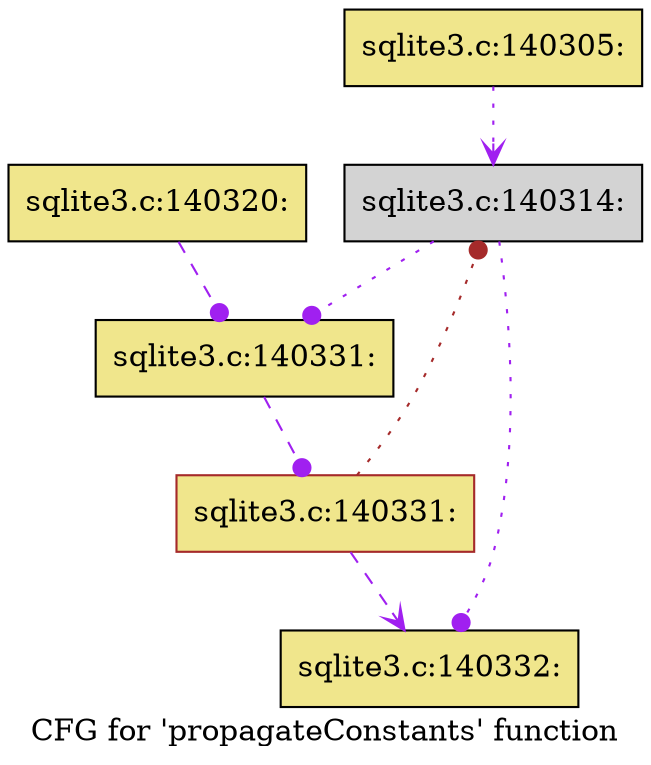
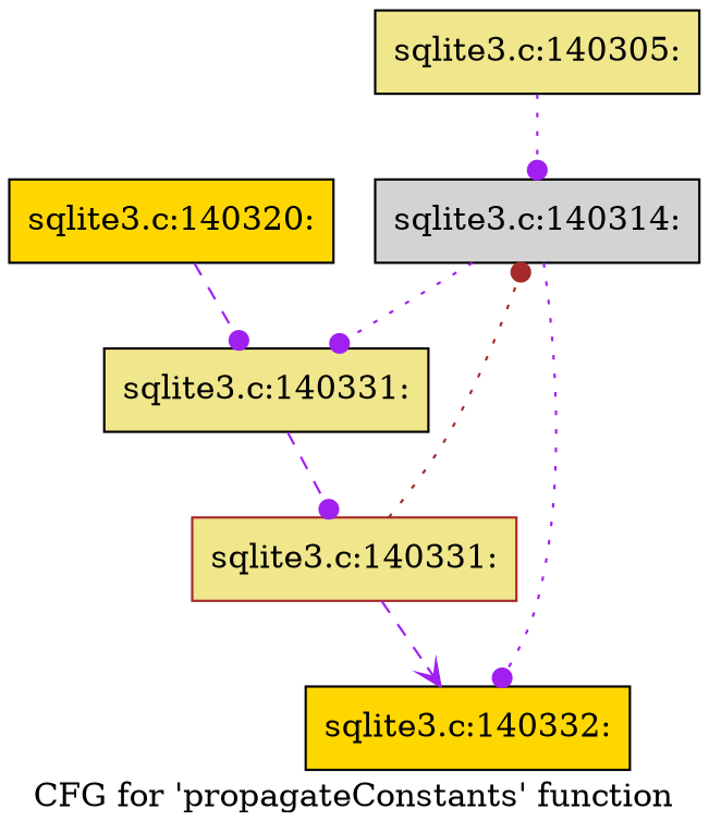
  digraph {
    label="CFG for 'propagateConstants' function"
    node [color=black fillcolor=khaki shape=record style=filled]
    edge [arrowhead=dot color=purple style=dotted]
    n1 [label="{sqlite3.c:140305:}"]
    n2 [fillcolor=lightgrey label="{sqlite3.c:140314:}"]
    n3 [label="{sqlite3.c:140331:}"]
-   n4 [label="{sqlite3.c:140332:}"]
-   n5 [label="{sqlite3.c:140320:}"]
+   n4 [fillcolor=gold label="{sqlite3.c:140332:}"]
+   n5 [fillcolor=gold label="{sqlite3.c:140320:}"]
    n6 [color=brown label="{sqlite3.c:140331:}"]
-   n1 -> n2 [arrowhead=vee]
+   n1 -> n2
    n2 -> n3
    n2 -> n4
    n3 -> n6 [style=dashed]
    n5 -> n3 [style=dashed]
    n6 -> n2 [color=brown]
    n6 -> n4 [arrowhead=vee style=dashed]
  }
